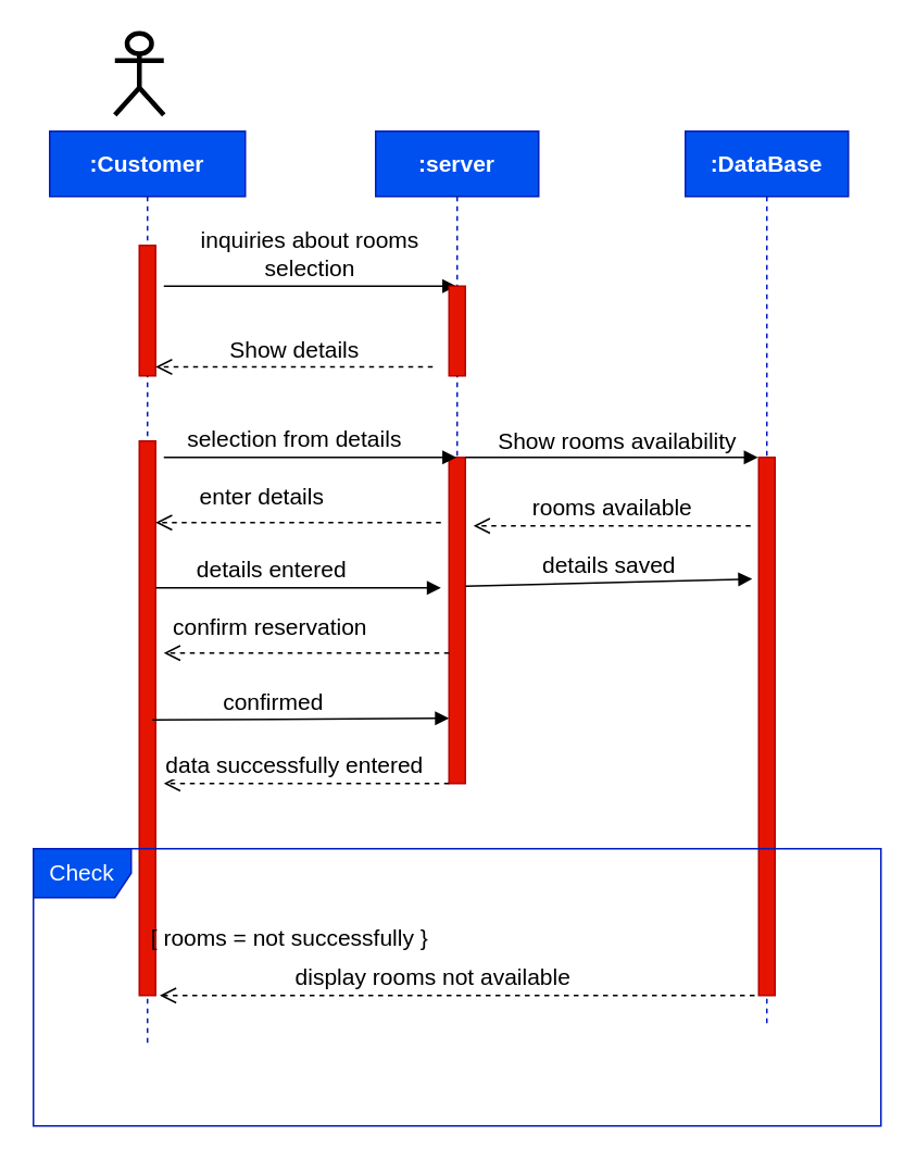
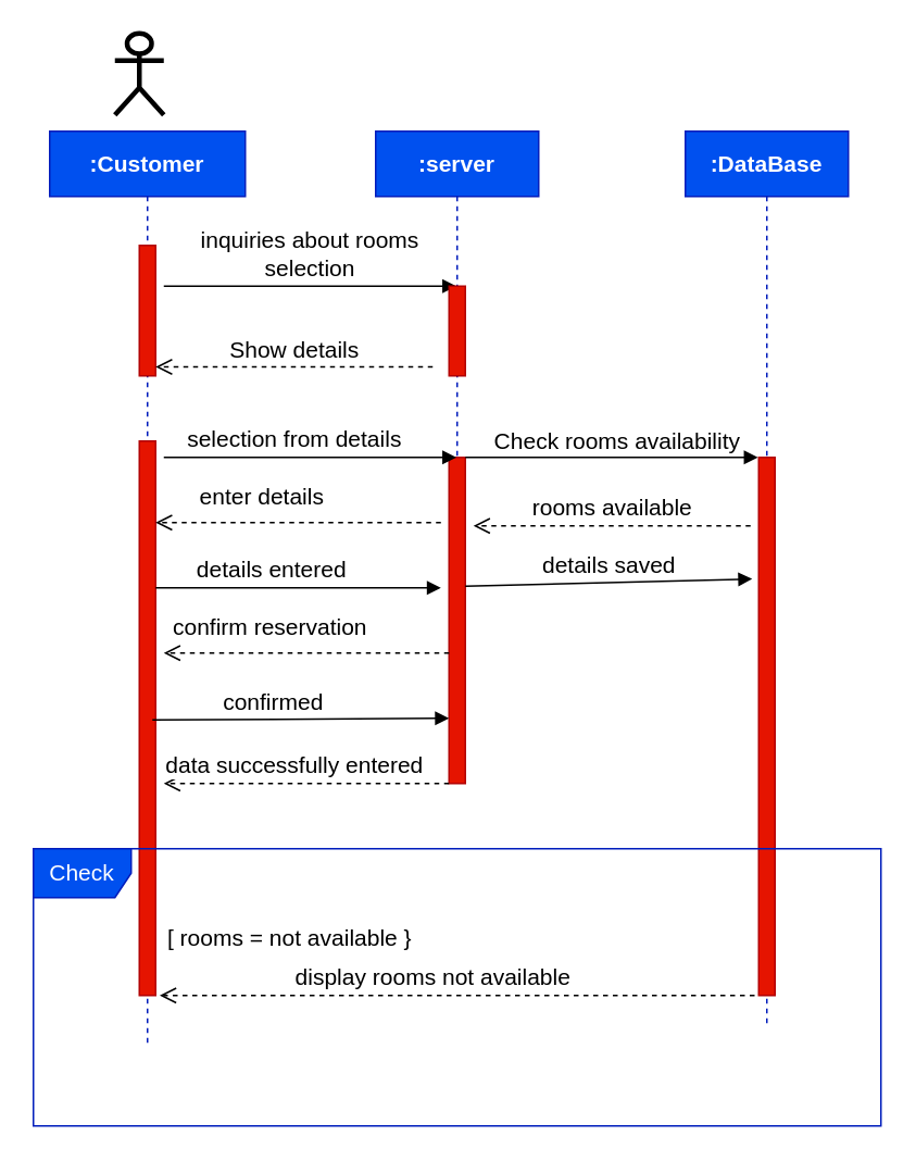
  <mxCell id="0" />
  <mxCell id="1" parent="0" />
  <mxCell id="2" value="&lt;b&gt;&lt;font style=&quot;font-size: 14px&quot;&gt;:Customer&lt;/font&gt;&lt;/b&gt;" style="shape=umlLifeline;perimeter=lifelinePerimeter;whiteSpace=wrap;html=1;container=1;collapsible=0;recursiveResize=0;outlineConnect=0;fillColor=#0050ef;fontColor=#ffffff;strokeColor=#001DBC;" vertex="1" parent="1"><mxGeometry x="30" y="80" width="120" height="560" as="geometry" /></mxCell>
  <mxCell id="3" value="" style="html=1;points=[];perimeter=orthogonalPerimeter;fontSize=14;fillColor=#e51400;strokeColor=#B20000;fontColor=#ffffff;" vertex="1" parent="2"><mxGeometry x="55" y="70" width="10" height="80" as="geometry" /></mxCell>
  <mxCell id="4" value="" style="html=1;verticalAlign=bottom;endArrow=block;rounded=0;fontSize=14;fontColor=#000000;" edge="1" parent="2" target="8"><mxGeometry x="1" y="163" width="80" relative="1" as="geometry"><mxPoint x="70" y="95" as="sourcePoint" /><mxPoint x="135" y="95" as="targetPoint" /><mxPoint x="90" y="28" as="offset" /></mxGeometry></mxCell>
  <mxCell id="5" value="Show details" style="html=1;verticalAlign=bottom;endArrow=open;dashed=1;endSize=8;rounded=0;fontSize=14;fontColor=#000000;" edge="1" parent="2"><mxGeometry relative="1" as="geometry"><mxPoint x="65" y="144.5" as="targetPoint" /><mxPoint x="235" y="144.5" as="sourcePoint" /></mxGeometry></mxCell>
  <mxCell id="6" value="" style="html=1;points=[];perimeter=orthogonalPerimeter;fontSize=14;fontColor=#ffffff;fillColor=#e51400;strokeColor=#B20000;" vertex="1" parent="2"><mxGeometry x="55" y="190" width="10" height="340" as="geometry" /></mxCell>
  <mxCell id="7" value="details entered" style="html=1;verticalAlign=bottom;endArrow=block;rounded=0;fontSize=14;fontColor=#000000;" edge="1" parent="2"><mxGeometry x="-0.187" width="80" relative="1" as="geometry"><mxPoint x="65" y="280" as="sourcePoint" /><mxPoint x="240" y="280" as="targetPoint" /><mxPoint as="offset" /></mxGeometry></mxCell>
  <mxCell id="8" value="&lt;b&gt;&lt;font style=&quot;font-size: 14px&quot;&gt;:server&lt;/font&gt;&lt;/b&gt;" style="shape=umlLifeline;perimeter=lifelinePerimeter;whiteSpace=wrap;html=1;container=1;collapsible=0;recursiveResize=0;outlineConnect=0;fillColor=#0050ef;fontColor=#ffffff;strokeColor=#001DBC;" vertex="1" parent="1"><mxGeometry x="230" y="80" width="100" height="400" as="geometry" /></mxCell>
  <mxCell id="9" value="" style="html=1;points=[];perimeter=orthogonalPerimeter;fontSize=14;fontColor=#ffffff;fillColor=#e51400;strokeColor=#B20000;" vertex="1" parent="8"><mxGeometry x="45" y="95" width="10" height="55" as="geometry" /></mxCell>
  <mxCell id="10" value="" style="html=1;points=[];perimeter=orthogonalPerimeter;fontSize=14;fontColor=#ffffff;fillColor=#e51400;strokeColor=#B20000;" vertex="1" parent="8"><mxGeometry x="45" y="200" width="10" height="200" as="geometry" /></mxCell>
  <mxCell id="11" value="details saved" style="html=1;verticalAlign=bottom;endArrow=block;rounded=0;fontSize=14;fontColor=#000000;entryX=-0.4;entryY=0.226;entryDx=0;entryDy=0;entryPerimeter=0;" edge="1" parent="8" target="15"><mxGeometry width="80" relative="1" as="geometry"><mxPoint x="55" y="279" as="sourcePoint" /><mxPoint x="135" y="279" as="targetPoint" /></mxGeometry></mxCell>
  <mxCell id="12" value="confirmed" style="html=1;verticalAlign=bottom;endArrow=block;rounded=0;fontSize=14;fontColor=#000000;entryX=0.2;entryY=0.658;entryDx=0;entryDy=0;entryPerimeter=0;" edge="1" parent="8"><mxGeometry x="-0.187" width="80" relative="1" as="geometry"><mxPoint x="-137" y="361.04" as="sourcePoint" /><mxPoint x="45" y="360.0" as="targetPoint" /><mxPoint as="offset" /></mxGeometry></mxCell>
  <mxCell id="13" value="&lt;b&gt;&lt;font style=&quot;font-size: 14px&quot;&gt;:DataBase&lt;/font&gt;&lt;/b&gt;" style="shape=umlLifeline;perimeter=lifelinePerimeter;whiteSpace=wrap;html=1;container=1;collapsible=0;recursiveResize=0;outlineConnect=0;fillColor=#0050ef;fontColor=#ffffff;strokeColor=#001DBC;" vertex="1" parent="1"><mxGeometry x="420" y="80" width="100" height="550" as="geometry" /></mxCell>
  <mxCell id="14" value="&lt;br&gt;" style="html=1;verticalAlign=bottom;endArrow=block;rounded=0;fontSize=14;fontColor=#000000;" edge="1" parent="13"><mxGeometry x="0.281" y="10" width="80" relative="1" as="geometry"><mxPoint x="-135" y="200" as="sourcePoint" /><mxPoint x="44.5" y="200" as="targetPoint" /><mxPoint as="offset" /></mxGeometry></mxCell>
  <mxCell id="15" value="" style="html=1;points=[];perimeter=orthogonalPerimeter;fontSize=14;fontColor=#ffffff;fillColor=#e51400;strokeColor=#B20000;" vertex="1" parent="13"><mxGeometry x="45" y="200" width="10" height="330" as="geometry" /></mxCell>
  <mxCell id="16" value="" style="shape=umlActor;verticalLabelPosition=bottom;verticalAlign=top;html=1;outlineConnect=0;fontSize=14;fontColor=#FFFFFF;strokeWidth=3;" vertex="1" parent="1"><mxGeometry x="70" y="20" width="30" height="50" as="geometry" /></mxCell>
  <mxCell id="17" value="selection from details" style="html=1;verticalAlign=bottom;endArrow=block;rounded=0;fontSize=14;fontColor=#000000;" edge="1" parent="1"><mxGeometry x="-0.109" width="80" relative="1" as="geometry"><mxPoint x="100" y="280" as="sourcePoint" /><mxPoint x="279.5" y="280" as="targetPoint" /><mxPoint as="offset" /></mxGeometry></mxCell>
- <mxCell id="18" value="Show rooms availability&amp;nbsp;" style="text;html=1;align=center;verticalAlign=middle;resizable=0;points=[];autosize=1;strokeColor=none;fillColor=none;fontSize=14;fontColor=#000000;" vertex="1" parent="1"><mxGeometry x="295" y="260" width="170" height="20" as="geometry" /></mxCell>
+ <mxCell id="18" value="Check rooms availability&amp;nbsp;" style="text;html=1;align=center;verticalAlign=middle;resizable=0;points=[];autosize=1;strokeColor=none;fillColor=none;fontSize=14;fontColor=#000000;" vertex="1" parent="1"><mxGeometry x="295" y="260" width="170" height="20" as="geometry" /></mxCell>
  <mxCell id="19" value="rooms available" style="html=1;verticalAlign=bottom;endArrow=open;dashed=1;endSize=8;rounded=0;fontSize=14;fontColor=#000000;" edge="1" parent="1"><mxGeometry relative="1" as="geometry"><mxPoint x="290" y="322" as="targetPoint" /><mxPoint x="460" y="322" as="sourcePoint" /></mxGeometry></mxCell>
  <mxCell id="20" value="enter details" style="html=1;verticalAlign=bottom;endArrow=open;dashed=1;endSize=8;rounded=0;fontSize=14;fontColor=#000000;" edge="1" parent="1" target="6"><mxGeometry x="0.257" y="-5" relative="1" as="geometry"><mxPoint x="130" y="390" as="targetPoint" /><mxPoint x="270" y="320" as="sourcePoint" /><Array as="points"><mxPoint x="190" y="320" /></Array><mxPoint as="offset" /></mxGeometry></mxCell>
  <mxCell id="21" value="confirm reservation" style="html=1;verticalAlign=bottom;endArrow=open;dashed=1;endSize=8;rounded=0;fontSize=14;fontColor=#000000;" edge="1" parent="1"><mxGeometry x="0.257" y="-5" relative="1" as="geometry"><mxPoint x="100" y="400" as="targetPoint" /><mxPoint x="275" y="400" as="sourcePoint" /><Array as="points"><mxPoint x="195" y="400" /></Array><mxPoint as="offset" /></mxGeometry></mxCell>
  <mxCell id="22" value="data successfully entered" style="html=1;verticalAlign=bottom;endArrow=open;dashed=1;endSize=8;rounded=0;fontSize=14;fontColor=#000000;" edge="1" parent="1"><mxGeometry x="0.086" relative="1" as="geometry"><mxPoint x="100" y="480" as="targetPoint" /><mxPoint x="275" y="480" as="sourcePoint" /><Array as="points"><mxPoint x="195" y="480" /></Array><mxPoint as="offset" /></mxGeometry></mxCell>
  <mxCell id="23" value="Check" style="shape=umlFrame;whiteSpace=wrap;html=1;fontSize=14;fontColor=#ffffff;fillColor=#0050ef;strokeColor=#001DBC;" vertex="1" parent="1"><mxGeometry x="20" y="520" width="520" height="170" as="geometry" /></mxCell>
  <mxCell id="24" value="inquiries about rooms selection" style="text;html=1;strokeColor=none;fillColor=none;align=center;verticalAlign=middle;whiteSpace=wrap;rounded=0;fontSize=14;fontColor=#000000;" vertex="1" parent="1"><mxGeometry x="110" y="140" width="160" height="30" as="geometry" /></mxCell>
- <mxCell id="25" value="[ rooms = not successfully }" style="text;html=1;strokeColor=none;fillColor=none;align=center;verticalAlign=middle;whiteSpace=wrap;rounded=0;fontSize=14;fontColor=#000000;" vertex="1" parent="1"><mxGeometry x="55" y="560" width="245" height="30" as="geometry" /></mxCell>
+ <mxCell id="25" value="[ rooms = not available }" style="text;html=1;strokeColor=none;fillColor=none;align=center;verticalAlign=middle;whiteSpace=wrap;rounded=0;fontSize=14;fontColor=#000000;" vertex="1" parent="1"><mxGeometry x="55" y="560" width="245" height="30" as="geometry" /></mxCell>
  <mxCell id="26" value="display rooms not available" style="html=1;verticalAlign=bottom;endArrow=open;dashed=1;endSize=8;rounded=0;fontSize=14;fontColor=#000000;" edge="1" parent="1"><mxGeometry x="0.086" relative="1" as="geometry"><mxPoint x="97.5" y="610" as="targetPoint" /><mxPoint x="462.5" y="610" as="sourcePoint" /><Array as="points"><mxPoint x="382.5" y="610" /></Array><mxPoint as="offset" /></mxGeometry></mxCell>
